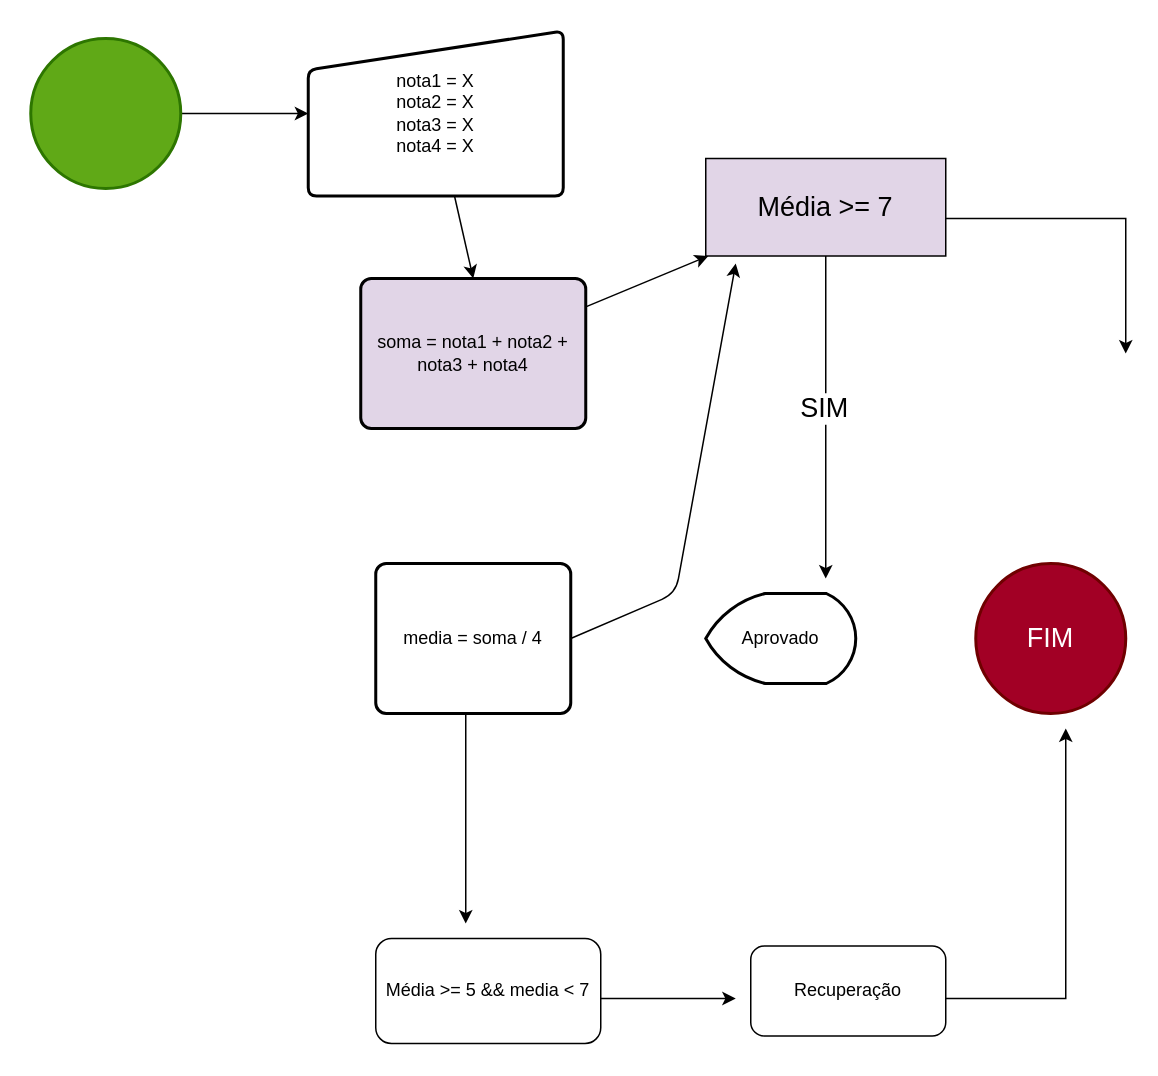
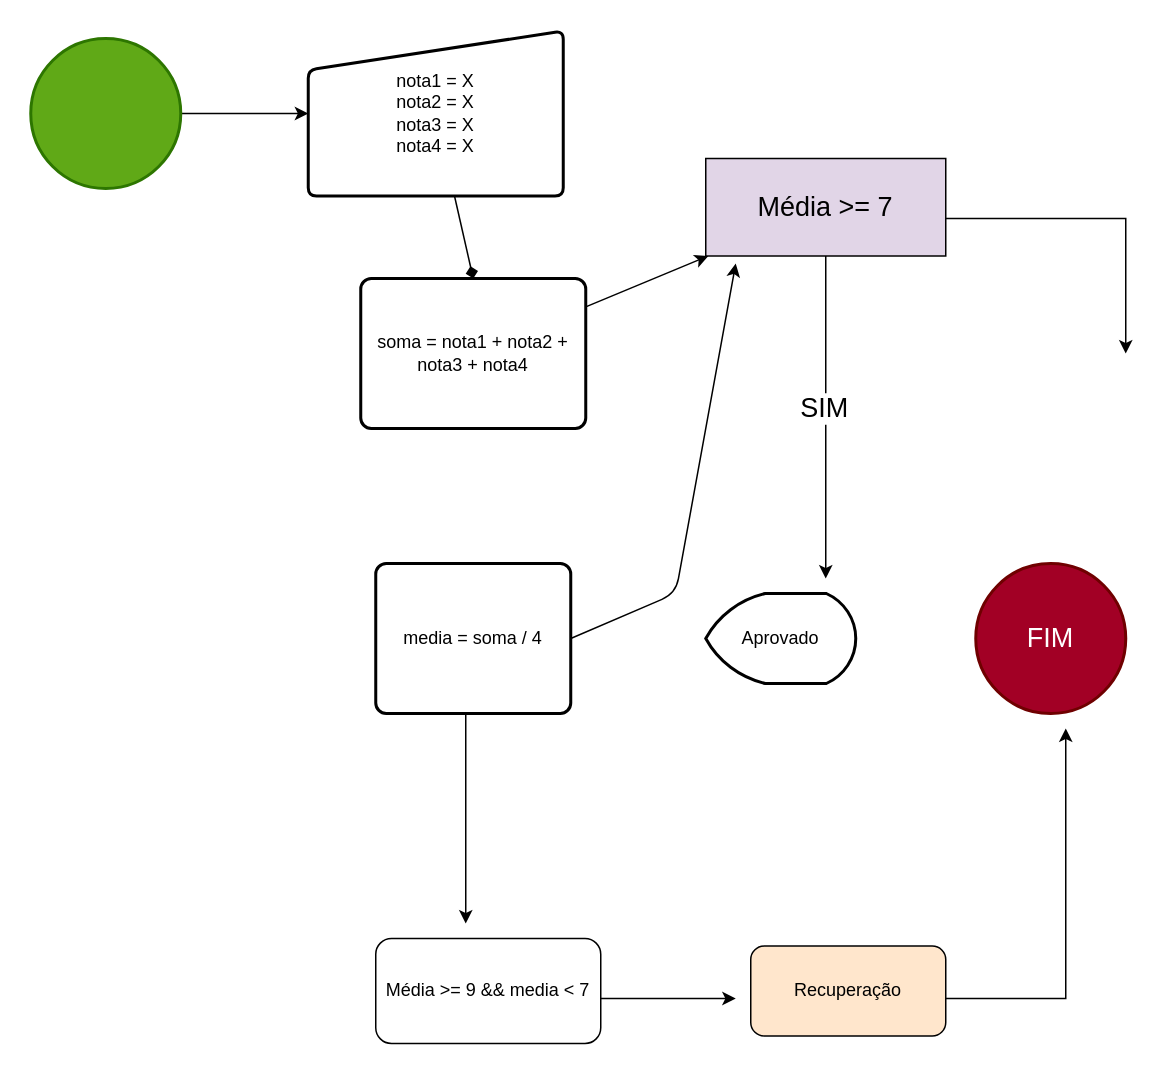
  <mxCell id="0" />
  <mxCell id="1" parent="0" />
  <mxCell id="2" style="edgeStyle=none;html=1;entryX=0;entryY=0.5;entryDx=0;entryDy=0;" parent="1" source="3" target="5" edge="1"><mxGeometry relative="1" as="geometry" /></mxCell>
  <mxCell id="3" value="" style="strokeWidth=2;html=1;shape=mxgraph.flowchart.start_2;whiteSpace=wrap;fillColor=#60a917;fontColor=#ffffff;strokeColor=#2D7600;" parent="1" vertex="1"><mxGeometry x="20" y="25" width="100" height="100" as="geometry" /></mxCell>
- <mxCell id="4" style="edgeStyle=none;html=1;entryX=0.5;entryY=0;entryDx=0;entryDy=0;" parent="1" source="5" target="7" edge="1"><mxGeometry relative="1" as="geometry" /></mxCell>
+ <mxCell id="4" style="edgeStyle=none;html=1;entryX=0.5;entryY=0;entryDx=0;entryDy=0;endArrow=diamond;" parent="1" source="5" target="7" edge="1"><mxGeometry relative="1" as="geometry" /></mxCell>
  <mxCell id="5" value="nota1 = X&lt;br&gt;nota2 = X&lt;br&gt;nota3 = X&lt;br&gt;nota4 = X" style="html=1;strokeWidth=2;shape=manualInput;whiteSpace=wrap;rounded=1;size=26;arcSize=11;" parent="1" vertex="1"><mxGeometry x="205" y="20" width="170" height="110" as="geometry" /></mxCell>
  <mxCell id="6" style="edgeStyle=none;html=1;" parent="1" source="7" target="12" edge="1"><mxGeometry relative="1" as="geometry" /></mxCell>
- <mxCell id="7" value="soma = nota1 + nota2 + nota3 + nota4" style="rounded=1;whiteSpace=wrap;html=1;absoluteArcSize=1;arcSize=14;strokeWidth=2;fillColor=#e1d5e7;" parent="1" vertex="1"><mxGeometry x="240" y="185" width="150" height="100" as="geometry" /></mxCell>
+ <mxCell id="7" value="soma = nota1 + nota2 + nota3 + nota4" style="rounded=1;whiteSpace=wrap;html=1;absoluteArcSize=1;arcSize=14;strokeWidth=2;" parent="1" vertex="1"><mxGeometry x="240" y="185" width="150" height="100" as="geometry" /></mxCell>
  <mxCell id="8" style="edgeStyle=none;html=1;exitX=1;exitY=0.5;exitDx=0;exitDy=0;" parent="1" source="9" edge="1"><mxGeometry relative="1" as="geometry"><mxPoint x="490" y="175" as="targetPoint" /><Array as="points"><mxPoint x="450" y="395" /></Array></mxGeometry></mxCell>
  <mxCell id="9" value="media = soma / 4" style="rounded=1;whiteSpace=wrap;html=1;absoluteArcSize=1;arcSize=14;strokeWidth=2;" parent="1" vertex="1"><mxGeometry x="250" y="375" width="130" height="100" as="geometry" /></mxCell>
  <mxCell id="10" value="Aprovado" style="strokeWidth=2;html=1;shape=mxgraph.flowchart.display;whiteSpace=wrap;" parent="1" vertex="1"><mxGeometry x="470" y="395" width="100" height="60" as="geometry" /></mxCell>
  <mxCell id="11" value="&lt;font style=&quot;font-size: 18px;&quot;&gt;FIM&lt;/font&gt;" style="strokeWidth=2;html=1;shape=mxgraph.flowchart.start_2;whiteSpace=wrap;fillColor=#a20025;fontColor=#ffffff;strokeColor=#6F0000;" parent="1" vertex="1"><mxGeometry x="650" y="375" width="100" height="100" as="geometry" /></mxCell>
  <mxCell id="12" value="&lt;font class=&quot;mc_default&quot; style=&quot;font-size: 18px;&quot;&gt;Média &amp;gt;= 7&lt;/font&gt;" style="rounded=0;whiteSpace=wrap;html=1;fillColor=#e1d5e7;" parent="1" vertex="1"><mxGeometry x="470" y="105" width="160" height="65" as="geometry" /></mxCell>
  <mxCell id="13" value="" style="endArrow=classic;html=1;rounded=0;exitX=0.5;exitY=1;exitDx=0;exitDy=0;" parent="1" source="12" edge="1"><mxGeometry width="50" height="50" relative="1" as="geometry"><mxPoint x="540" y="235" as="sourcePoint" /><mxPoint x="550" y="385" as="targetPoint" /><Array as="points"><mxPoint x="550" y="305" /><mxPoint x="550" y="335" /></Array></mxGeometry></mxCell>
  <mxCell id="14" value="&lt;font style=&quot;font-size: 18px;&quot;&gt;SIM&lt;/font&gt;" style="edgeLabel;html=1;align=center;verticalAlign=middle;resizable=0;points=[];" parent="13" vertex="1" connectable="0"><mxGeometry x="-0.062" y="-2" relative="1" as="geometry"><mxPoint as="offset" /></mxGeometry></mxCell>
  <mxCell id="15" value="" style="endArrow=classic;html=1;rounded=0;" parent="1" edge="1"><mxGeometry width="50" height="50" relative="1" as="geometry"><mxPoint x="630" y="145" as="sourcePoint" /><mxPoint x="750" y="235" as="targetPoint" /><Array as="points"><mxPoint x="710" y="145" /><mxPoint x="750" y="145" /></Array></mxGeometry></mxCell>
  <mxCell id="16" value="" style="endArrow=classic;html=1;rounded=0;" edge="1" parent="1"><mxGeometry width="50" height="50" relative="1" as="geometry"><mxPoint x="310" y="475" as="sourcePoint" /><mxPoint x="310" y="615" as="targetPoint" /><Array as="points" /></mxGeometry></mxCell>
- <mxCell id="17" value="Média &amp;gt;= 5 &amp;amp;&amp;amp; media &amp;lt; 7" style="rounded=1;whiteSpace=wrap;html=1;" vertex="1" parent="1"><mxGeometry x="250" y="625" width="150" height="70" as="geometry" /></mxCell>
+ <mxCell id="17" value="Média &amp;gt;= 9 &amp;amp;&amp;amp; media &amp;lt; 7" style="rounded=1;whiteSpace=wrap;html=1;" vertex="1" parent="1"><mxGeometry x="250" y="625" width="150" height="70" as="geometry" /></mxCell>
  <mxCell id="18" value="" style="endArrow=classic;html=1;rounded=0;" edge="1" parent="1"><mxGeometry width="50" height="50" relative="1" as="geometry"><mxPoint x="400" y="665" as="sourcePoint" /><mxPoint x="490" y="665" as="targetPoint" /><Array as="points" /></mxGeometry></mxCell>
- <mxCell id="19" value="Recuperação" style="rounded=1;whiteSpace=wrap;html=1;" vertex="1" parent="1"><mxGeometry x="500" y="630" width="130" height="60" as="geometry" /></mxCell>
+ <mxCell id="19" value="Recuperação" style="rounded=1;whiteSpace=wrap;html=1;fillColor=#ffe6cc;" vertex="1" parent="1"><mxGeometry x="500" y="630" width="130" height="60" as="geometry" /></mxCell>
  <mxCell id="20" value="" style="endArrow=classic;html=1;rounded=0;" edge="1" parent="1"><mxGeometry width="50" height="50" relative="1" as="geometry"><mxPoint x="630" y="665" as="sourcePoint" /><mxPoint x="710" y="485" as="targetPoint" /><Array as="points"><mxPoint x="710" y="665" /></Array></mxGeometry></mxCell>
